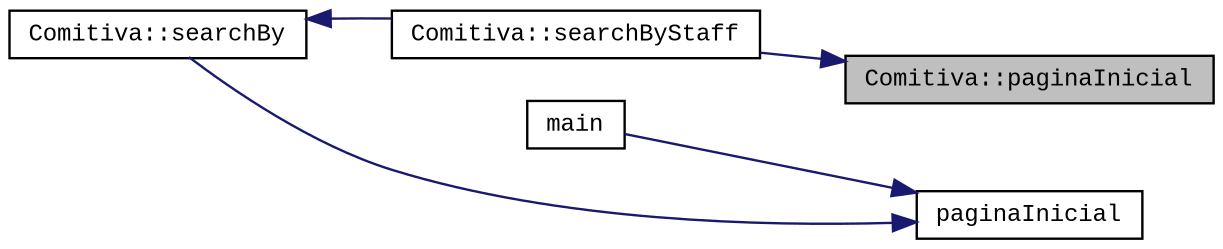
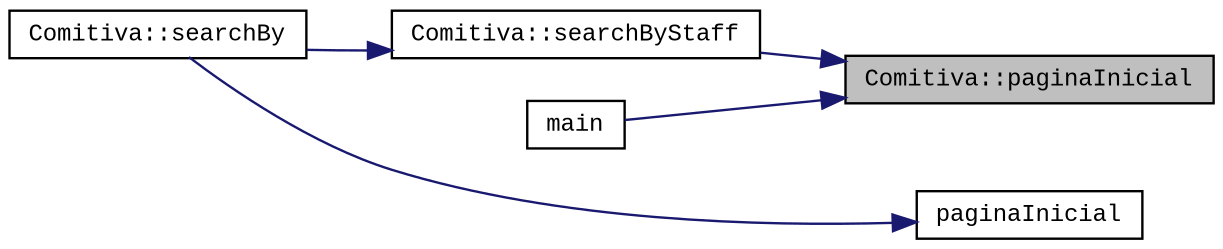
  digraph {
    fontname="Liberation Mono"
    rankdir=RL
    node [color=black fillcolor=white fontname="Liberation Mono" fontsize=10 shape=record style=filled]
    edge [color=midnightblue dir=back fontname="Liberation Mono" fontsize=10 labelfontname=Helvetica labelfontsize=10 style=solid]
    n1 [fillcolor=grey75 fontcolor=black height=0.2 label="Comitiva::paginaInicial" width=0.4]
    n2 [height=0.2 label="Comitiva::searchByStaff" width=0.4]
    n3 [height=0.2 label="Comitiva::searchBy" width=0.4]
    n4 [height=0.2 label=paginaInicial width=0.4]
    n5 [height=0.2 label=main width=0.4]
    n1 -> n2
-   n3 -> n2
+   n2 -> n3
    n4 -> n3
-   n4 -> n5
+   n1 -> n5
  }
